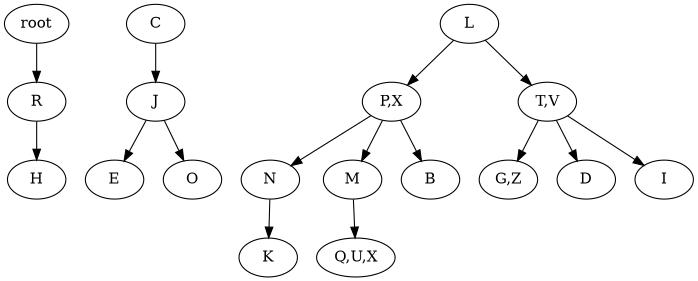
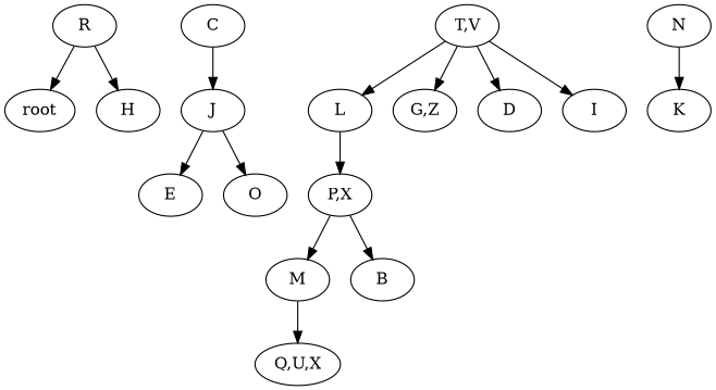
  strict digraph {
    n1 [label=root]
    n2 [label=R]
    n3 [label=H]
    n4 [label=C]
    n5 [label=J]
    n6 [label=L]
    n7 [label="P,X"]
    n8 [label="T,V"]
    n9 [label=E]
    n10 [label=O]
    n11 [label=N]
    n12 [label=M]
    n13 [label=B]
    n14 [label="G,Z"]
    n15 [label=D]
    n16 [label=I]
    n17 [label=K]
    n18 [label="Q,U,X"]
-   n1 -> n2
+   n2 -> n1
    n2 -> n3
    n4 -> n5
    n5 -> n9
    n5 -> n10
    n6 -> n7
-   n6 -> n8
-   n7 -> n11
+   n8 -> n6
    n7 -> n12
    n7 -> n13
    n8 -> n14
    n8 -> n15
    n8 -> n16
    n11 -> n17
    n12 -> n18
  }
